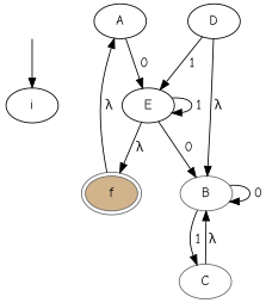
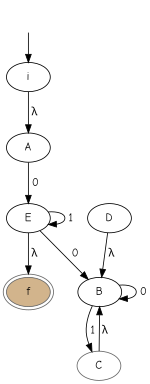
  digraph {
    fontname="Comic Neue"
    node [fontname="Comic Neue" style=filled color=black fillcolor=white]
    edge [fontname="Comic Neue"]
    _nil0 [style=invis color="" fillcolor=""]
    i
    A
    E
-   B [color=gray40]
+   B
    C [color=gray40]
    D
    f [color=gray40 fillcolor=tan peripheries=2]
    _nil0 -> i
-   f -> A [label=" λ"]
+   i -> A [label=" λ"]
    A -> E [label=" 0"]
    E -> E [label=" 1"]
    E -> B [label=" 0"]
    E -> f [label=" λ"]
    B -> B [label=" 0"]
    B -> C [label=" 1"]
    C -> B [label=" λ"]
-   D -> E [label=" 1"]
    D -> B [label=" λ"]
  }
